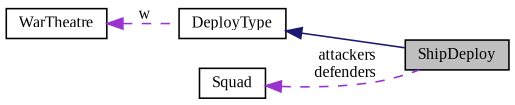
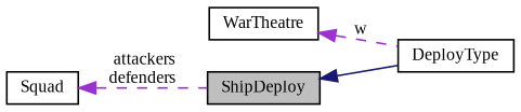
  digraph {
    fontname="Liberation Serif"
    rankdir=LR
    node [color=black fillcolor=white fontname="Liberation Serif" fontsize=10 shape=record style=filled]
    edge [color=darkorchid3 dir=back fontname="Liberation Serif" fontsize=10 labelfontname=Helvetica labelfontsize=10 style=dashed]
    n1 [fillcolor=grey75 fontcolor=black height=0.2 label=ShipDeploy width=0.4]
    n2 [height=0.2 label=DeployType width=0.4]
    n3 [height=0.2 label=Squad width=0.4]
    n4 [height=0.2 label=WarTheatre width=0.4]
-   n2 -> n1 [color=midnightblue style=solid]
+   n1 -> n2 [color=midnightblue style=solid]
    n3 -> n1 [label=" attackers\ndefenders"]
    n4 -> n2 [label=" w"]
  }
